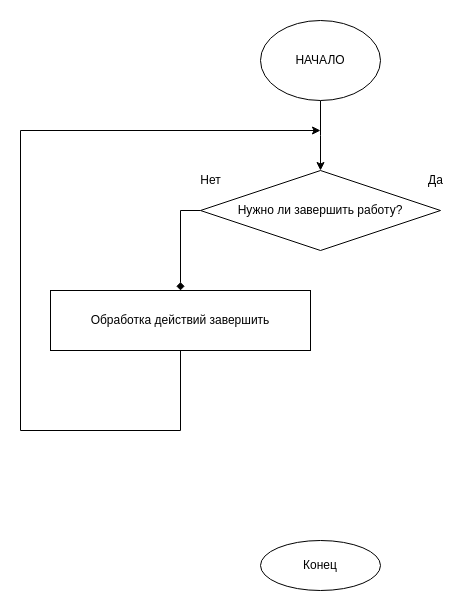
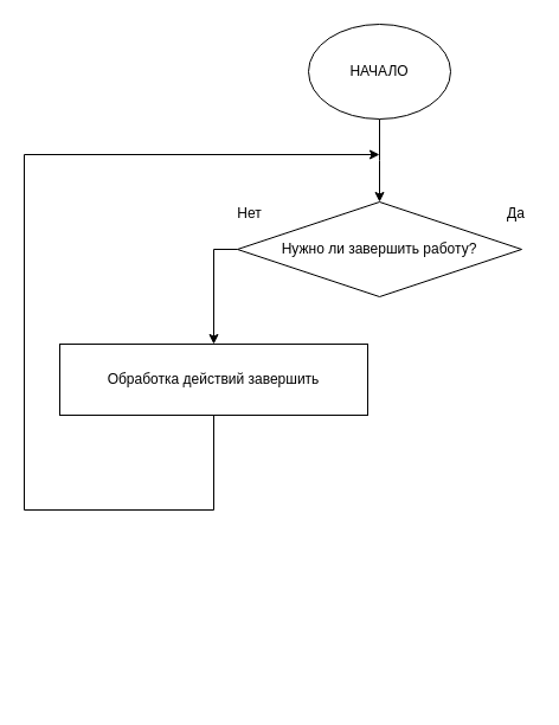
  <mxCell id="0" />
  <mxCell id="1" parent="0" />
  <mxCell id="2" style="edgeStyle=orthogonalEdgeStyle;rounded=0;orthogonalLoop=1;jettySize=auto;html=1;exitX=0.5;exitY=1;exitDx=0;exitDy=0;entryX=0.5;entryY=0;entryDx=0;entryDy=0;" parent="1" source="3" edge="1"><mxGeometry relative="1" as="geometry"><mxPoint x="320" y="170" as="targetPoint" /></mxGeometry></mxCell>
  <mxCell id="3" value="НАЧАЛО" style="ellipse;whiteSpace=wrap;html=1;" parent="1" vertex="1"><mxGeometry x="260" y="20" width="120" height="80" as="geometry" /></mxCell>
- <mxCell id="4" style="edgeStyle=orthogonalEdgeStyle;rounded=0;orthogonalLoop=1;jettySize=auto;html=1;exitX=0;exitY=0.5;exitDx=0;exitDy=0;entryX=0.5;entryY=0;entryDx=0;entryDy=0;endArrow=diamond;" parent="1" source="5" target="10" edge="1"><mxGeometry relative="1" as="geometry" /></mxCell>
+ <mxCell id="4" style="edgeStyle=orthogonalEdgeStyle;rounded=0;orthogonalLoop=1;jettySize=auto;html=1;exitX=0;exitY=0.5;exitDx=0;exitDy=0;entryX=0.5;entryY=0;entryDx=0;entryDy=0;" parent="1" source="5" target="10" edge="1"><mxGeometry relative="1" as="geometry" /></mxCell>
  <mxCell id="5" value="Нужно ли завершить работу?" style="rhombus;whiteSpace=wrap;html=1;" parent="1" vertex="1"><mxGeometry x="200" y="170" width="240" height="80" as="geometry" /></mxCell>
  <mxCell id="6" value="Нет" style="text;html=1;align=center;verticalAlign=middle;resizable=0;points=[];autosize=1;strokeColor=none;fillColor=none;" parent="1" vertex="1"><mxGeometry x="190" y="170" width="40" height="20" as="geometry" /></mxCell>
  <mxCell id="7" value="Да" style="text;html=1;align=center;verticalAlign=middle;resizable=0;points=[];autosize=1;strokeColor=none;fillColor=none;" parent="1" vertex="1"><mxGeometry x="420" y="170" width="30" height="20" as="geometry" /></mxCell>
- <mxCell id="8" value="Конец" style="ellipse;whiteSpace=wrap;html=1;" parent="1" vertex="1"><mxGeometry x="260" y="540" width="120" height="50" as="geometry" /></mxCell>
  <mxCell id="9" style="edgeStyle=orthogonalEdgeStyle;rounded=0;orthogonalLoop=1;jettySize=auto;html=1;exitX=0.5;exitY=1;exitDx=0;exitDy=0;" parent="1" source="10" edge="1"><mxGeometry relative="1" as="geometry"><mxPoint x="320" y="130" as="targetPoint" /><Array as="points"><mxPoint x="180" y="430" /><mxPoint x="20" y="430" /><mxPoint x="20" y="130" /></Array></mxGeometry></mxCell>
  <mxCell id="10" value="Обработка действий завершить" style="rounded=0;whiteSpace=wrap;html=1;" parent="1" vertex="1"><mxGeometry x="50" y="290" width="260" height="60" as="geometry" /></mxCell>
